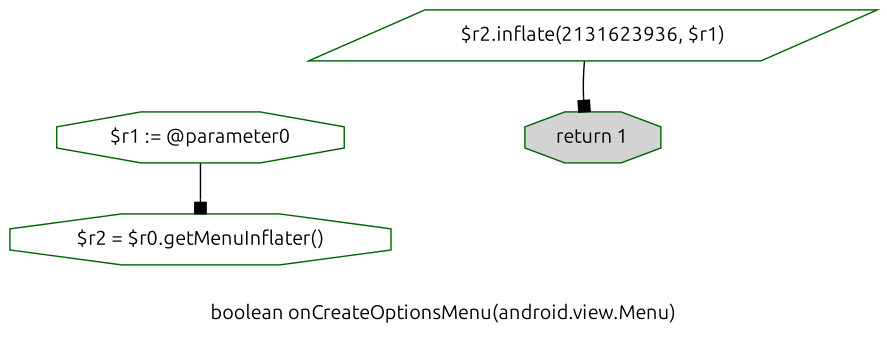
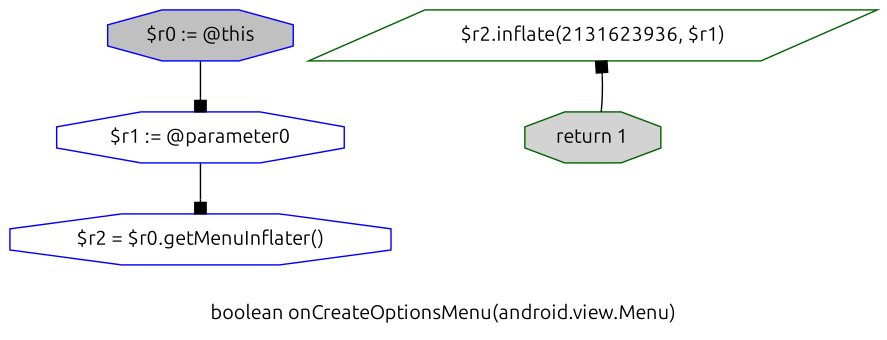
  digraph {
    fontname=Ubuntu
    label="boolean onCreateOptionsMenu(android.view.Menu)"
    node [color=darkgreen fontname=Ubuntu shape=octagon]
    edge [arrowhead=box fontname=Ubuntu]
-   n2 [label="$r1 := @parameter0"]
-   n3 [label="$r2 = $r0.getMenuInflater()"]
+   n1 [color=blue fillcolor=gray label="$r0 := @this" style=filled]
+   n2 [color=blue label="$r1 := @parameter0"]
+   n3 [color=blue label="$r2 = $r0.getMenuInflater()"]
    n4 [label="$r2.inflate(2131623936, $r1)" shape=parallelogram]
    n5 [fillcolor=lightgray label="return 1" style=filled]
+   n1 -> n2
    n2 -> n3
-   n4 -> n5
+   n5 -> n4
  }
